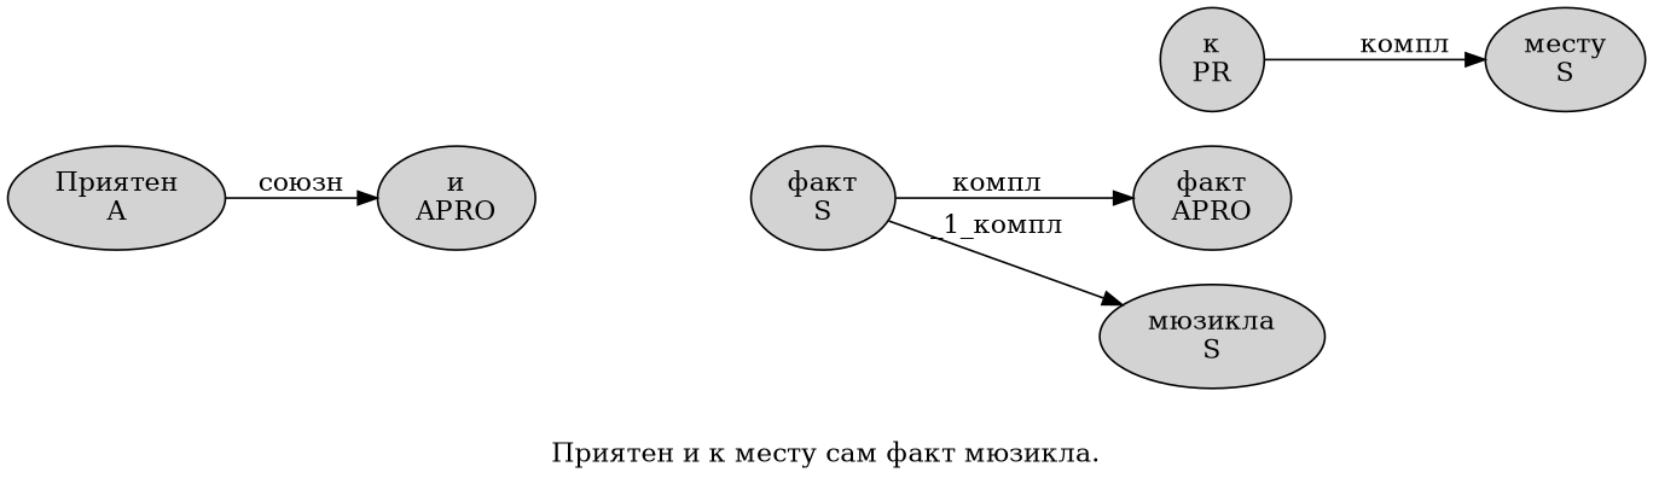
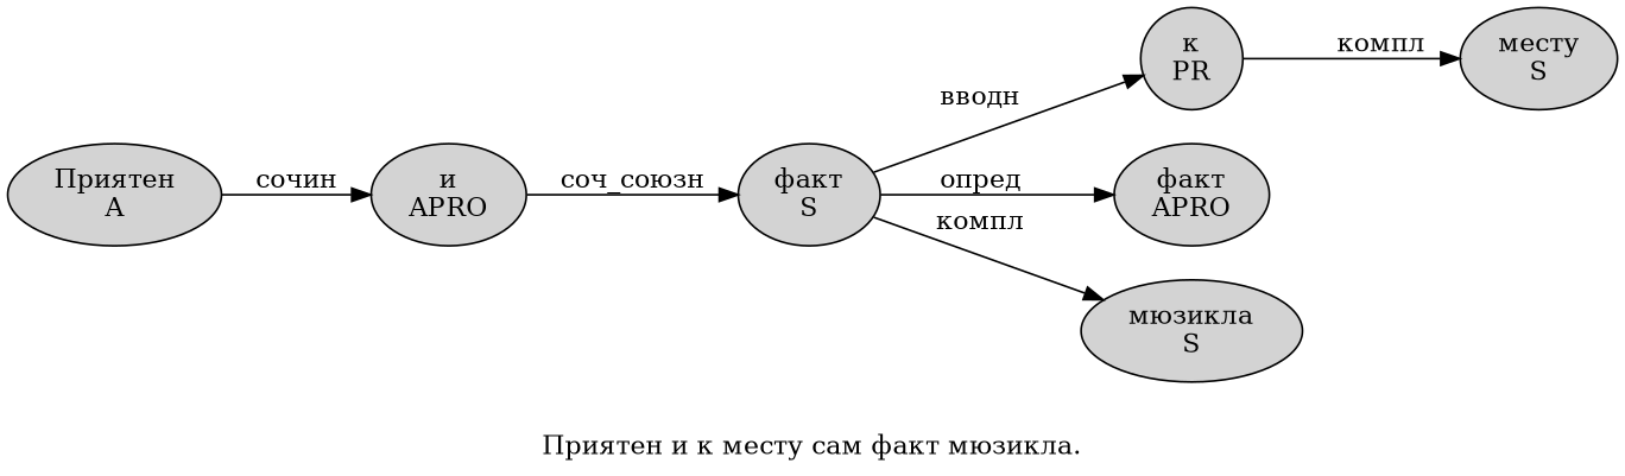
  digraph {
    label="Приятен и к месту сам факт мюзикла."
    rankdir=LR
    node [fillcolor=lightgray penwidth=1 shape=ellipse style=filled]
    n1 [label="Приятен\nA"]
    n2 [label="и\nAPRO"]
    n3 [label="факт\nS"]
    n4 [label="к\nPR"]
    n5 [label="факт\nAPRO"]
    n6 [label="мюзикла\nS"]
    n7 [label="месту\nS"]
-   n1 -> n2 [label="союзн"]
-   n3 -> n5 [label="компл"]
-   n3 -> n6 [label="_1_компл"]
+   n1 -> n2 [label="сочин"]
+   n2 -> n3 [label="соч_союзн"]
+   n3 -> n4 [label="вводн"]
+   n3 -> n5 [label="опред"]
+   n3 -> n6 [label="компл"]
    n4 -> n7 [label="компл"]
  }
